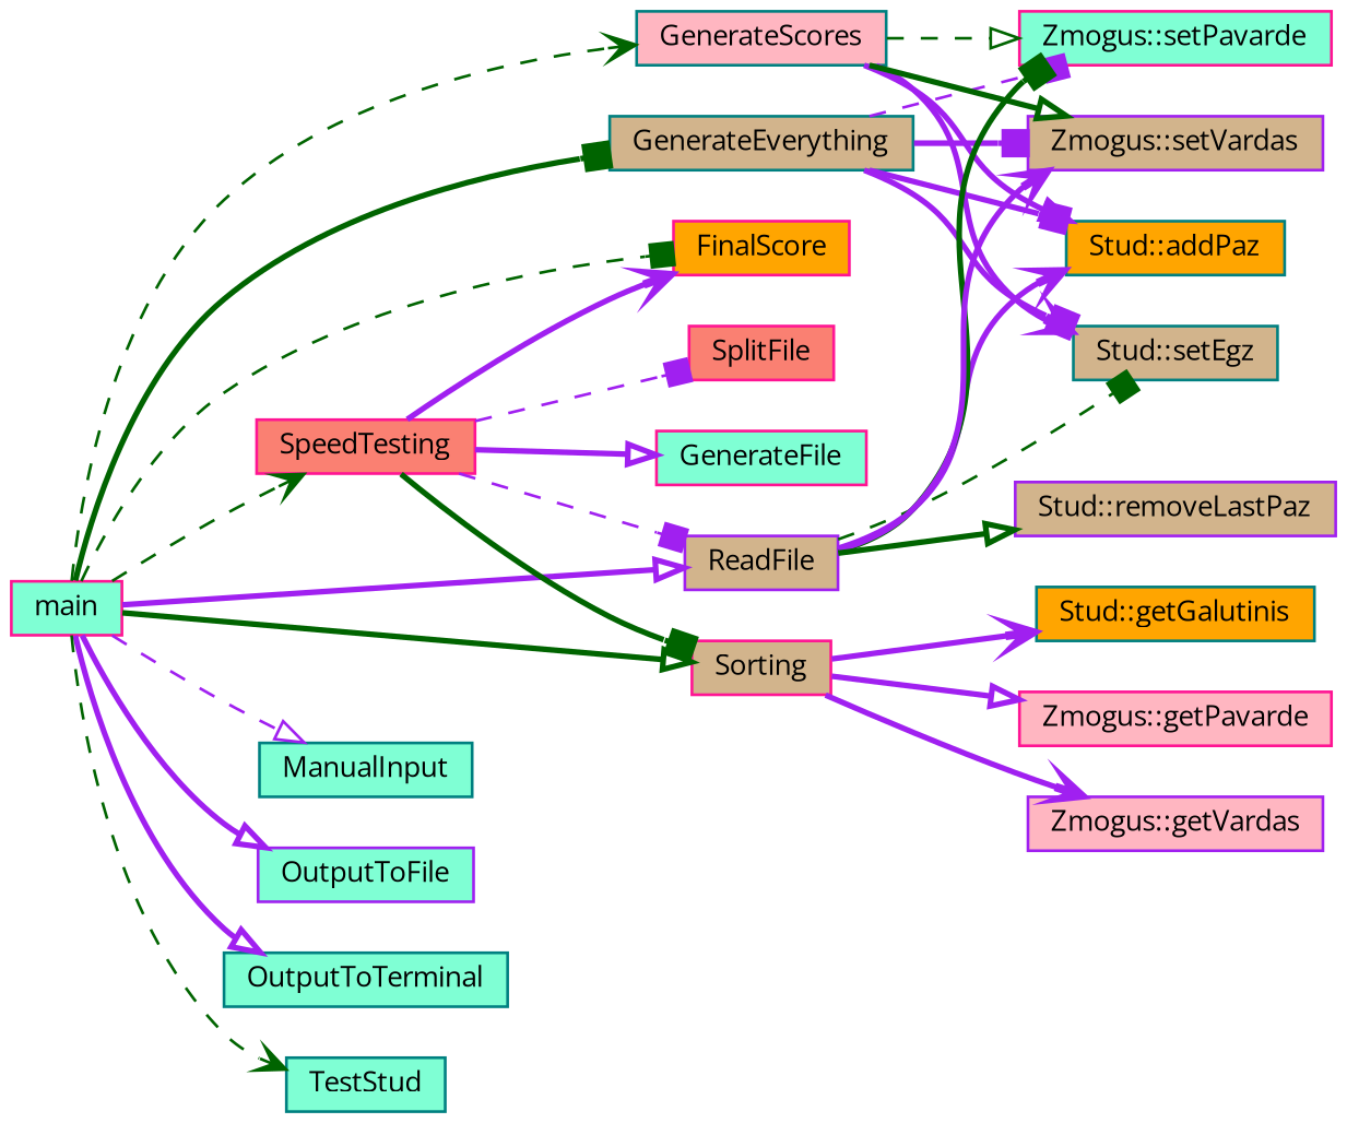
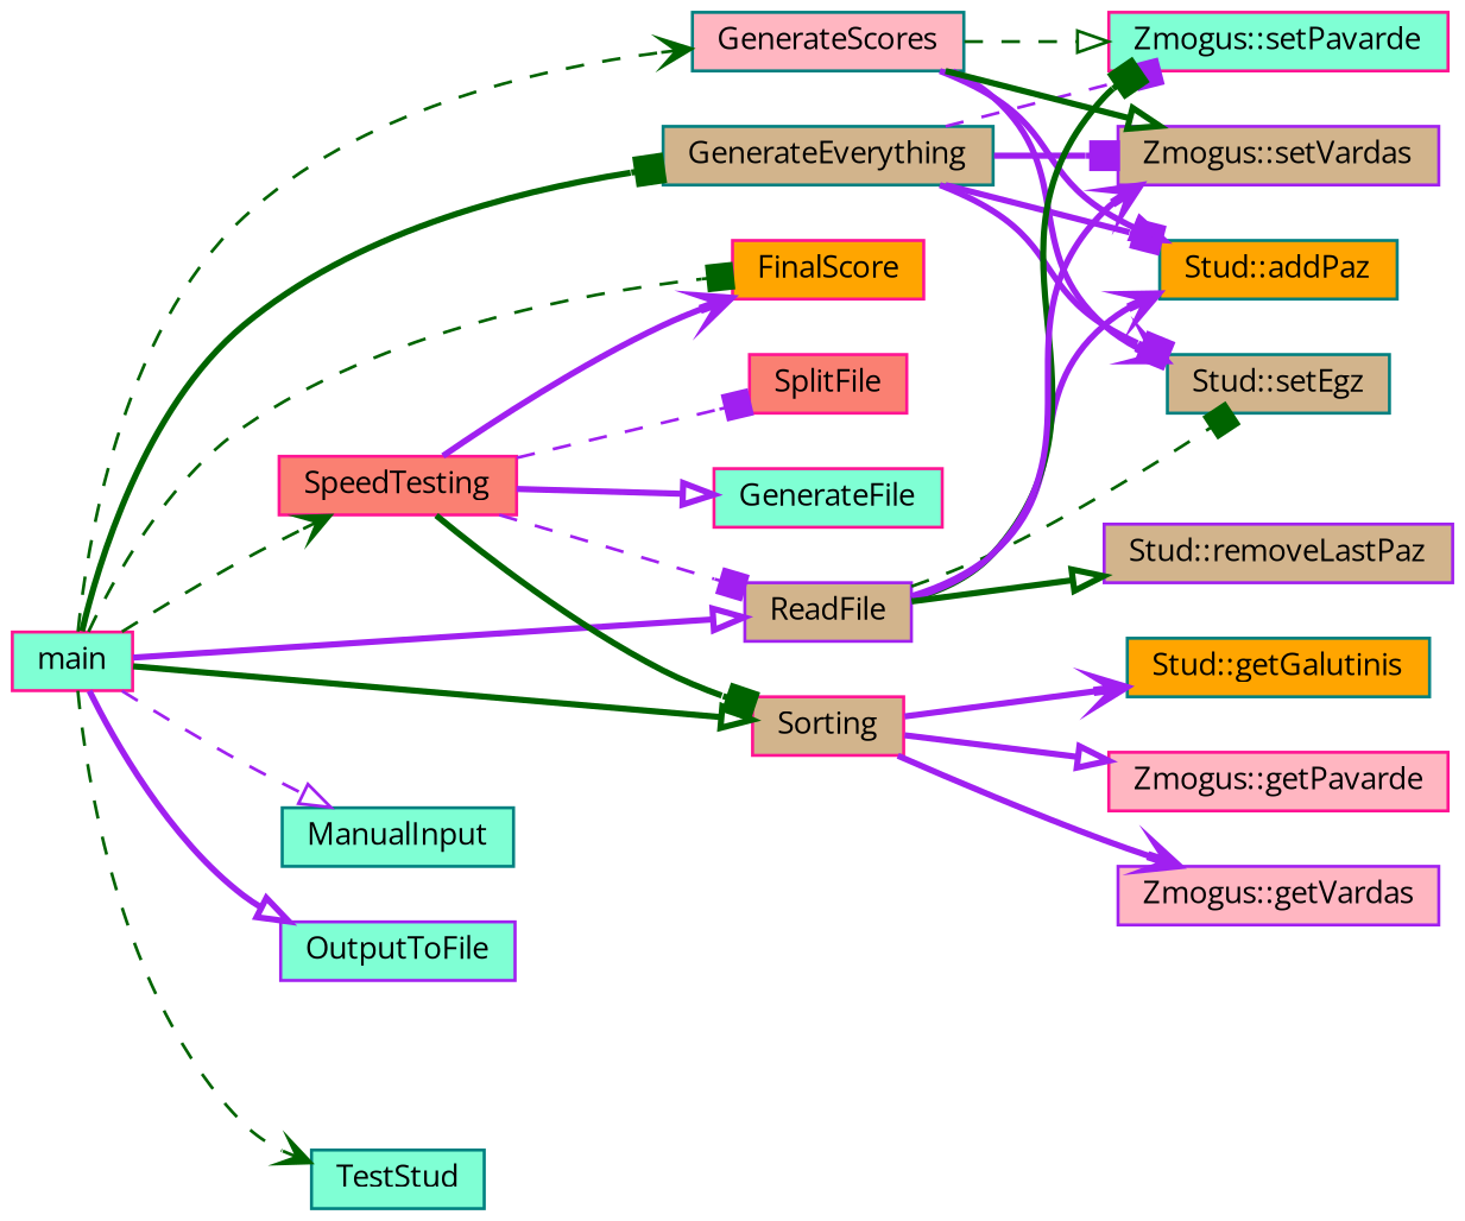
  digraph {
    fontname="Open Sans"
    rankdir=LR
    node [color=deeppink fillcolor=aquamarine fontname="Open Sans" fontsize=10 shape=box style=filled]
    edge [arrowhead=box color=purple fontname="Open Sans" fontsize=10 labelfontname=Helvetica labelfontsize=10 style=bold]
    n1 [fontcolor=black height=0.2 label=main width=0.4]
    n2 [fillcolor=orange height=0.2 label=FinalScore width=0.4]
    n3 [color=teal fillcolor=tan height=0.2 label=GenerateEverything width=0.4]
    n4 [color=teal fillcolor=lightpink height=0.2 label=GenerateScores width=0.4]
    n5 [color=teal height=0.2 label=ManualInput width=0.4]
    n6 [color=purple height=0.2 label=OutputToFile width=0.4]
-   n7 [color=teal height=0.2 label=OutputToTerminal width=0.4]
    n8 [color=purple fillcolor=tan height=0.2 label=ReadFile width=0.4]
    n9 [fillcolor=tan height=0.2 label=Sorting width=0.4]
    n10 [fillcolor=salmon height=0.2 label=SpeedTesting width=0.4]
    n11 [color=teal height=0.2 label=TestStud width=0.4]
    n12 [color=teal fillcolor=orange height=0.2 label="Stud::addPaz" width=0.4]
    n13 [color=teal fillcolor=tan height=0.2 label="Stud::setEgz" width=0.4]
    n14 [height=0.2 label="Zmogus::setPavarde" width=0.4]
    n15 [color=purple fillcolor=tan height=0.2 label="Zmogus::setVardas" width=0.4]
    n16 [color=purple fillcolor=tan height=0.2 label="Stud::removeLastPaz" width=0.4]
    n17 [color=teal fillcolor=orange height=0.2 label="Stud::getGalutinis" width=0.4]
    n18 [fillcolor=lightpink height=0.2 label="Zmogus::getPavarde" width=0.4]
    n19 [color=purple fillcolor=lightpink height=0.2 label="Zmogus::getVardas" width=0.4]
    n20 [height=0.2 label=GenerateFile width=0.4]
    n21 [fillcolor=salmon height=0.2 label=SplitFile width=0.4]
    n1 -> n2 [color=darkgreen style=dashed]
    n1 -> n3 [color=darkgreen]
    n1 -> n4 [arrowhead=vee color=darkgreen style=dashed]
    n1 -> n5 [arrowhead=onormal style=dashed]
    n1 -> n6 [arrowhead=onormal]
-   n1 -> n7 [arrowhead=onormal]
    n1 -> n8 [arrowhead=onormal]
    n1 -> n9 [arrowhead=onormal color=darkgreen]
    n1 -> n10 [arrowhead=vee color=darkgreen style=dashed]
    n1 -> n11 [arrowhead=vee color=darkgreen style=dashed]
    n3 -> n12
    n3 -> n13
    n3 -> n14 [style=dashed]
    n3 -> n15
    n4 -> n12 [arrowhead=onormal]
    n4 -> n13 [arrowhead=vee]
    n4 -> n14 [arrowhead=onormal color=darkgreen style=dashed]
    n4 -> n15 [arrowhead=onormal color=darkgreen]
    n8 -> n12 [arrowhead=vee]
    n8 -> n13 [color=darkgreen style=dashed]
    n8 -> n14 [color=darkgreen]
    n8 -> n15 [arrowhead=vee]
    n8 -> n16 [arrowhead=onormal color=darkgreen]
    n9 -> n17 [arrowhead=vee]
    n9 -> n18 [arrowhead=onormal]
    n9 -> n19 [arrowhead=vee]
    n10 -> n2 [arrowhead=vee]
    n10 -> n8 [style=dashed]
    n10 -> n9 [color=darkgreen]
    n10 -> n20 [arrowhead=onormal]
    n10 -> n21 [style=dashed]
  }
